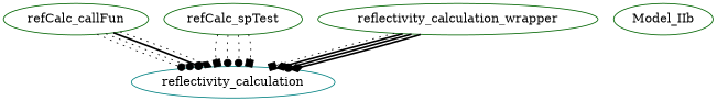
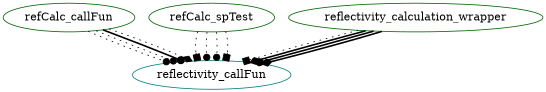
  digraph {
    node [color=darkgreen]
    edge [arrowhead=dot style=dotted]
-   reflectivity_calculation [color=teal]
+   reflectivity_calculation [color=teal label=reflectivity_callFun]
    refCalc_callFun
    refCalc_spTest
    reflectivity_calculation_wrapper
-   Model_IIb
    refCalc_callFun -> reflectivity_calculation
    refCalc_callFun -> reflectivity_calculation
    refCalc_callFun -> reflectivity_calculation [style=bold]
    refCalc_callFun -> reflectivity_calculation [arrowhead=diamond]
    refCalc_spTest -> reflectivity_calculation [arrowhead=box]
    refCalc_spTest -> reflectivity_calculation
    refCalc_spTest -> reflectivity_calculation
    refCalc_spTest -> reflectivity_calculation [arrowhead=box]
    reflectivity_calculation_wrapper -> reflectivity_calculation [arrowhead=box]
    reflectivity_calculation_wrapper -> reflectivity_calculation [arrowhead=diamond style=bold]
    reflectivity_calculation_wrapper -> reflectivity_calculation [style=bold]
    reflectivity_calculation_wrapper -> reflectivity_calculation [arrowhead=diamond style=bold]
  }
